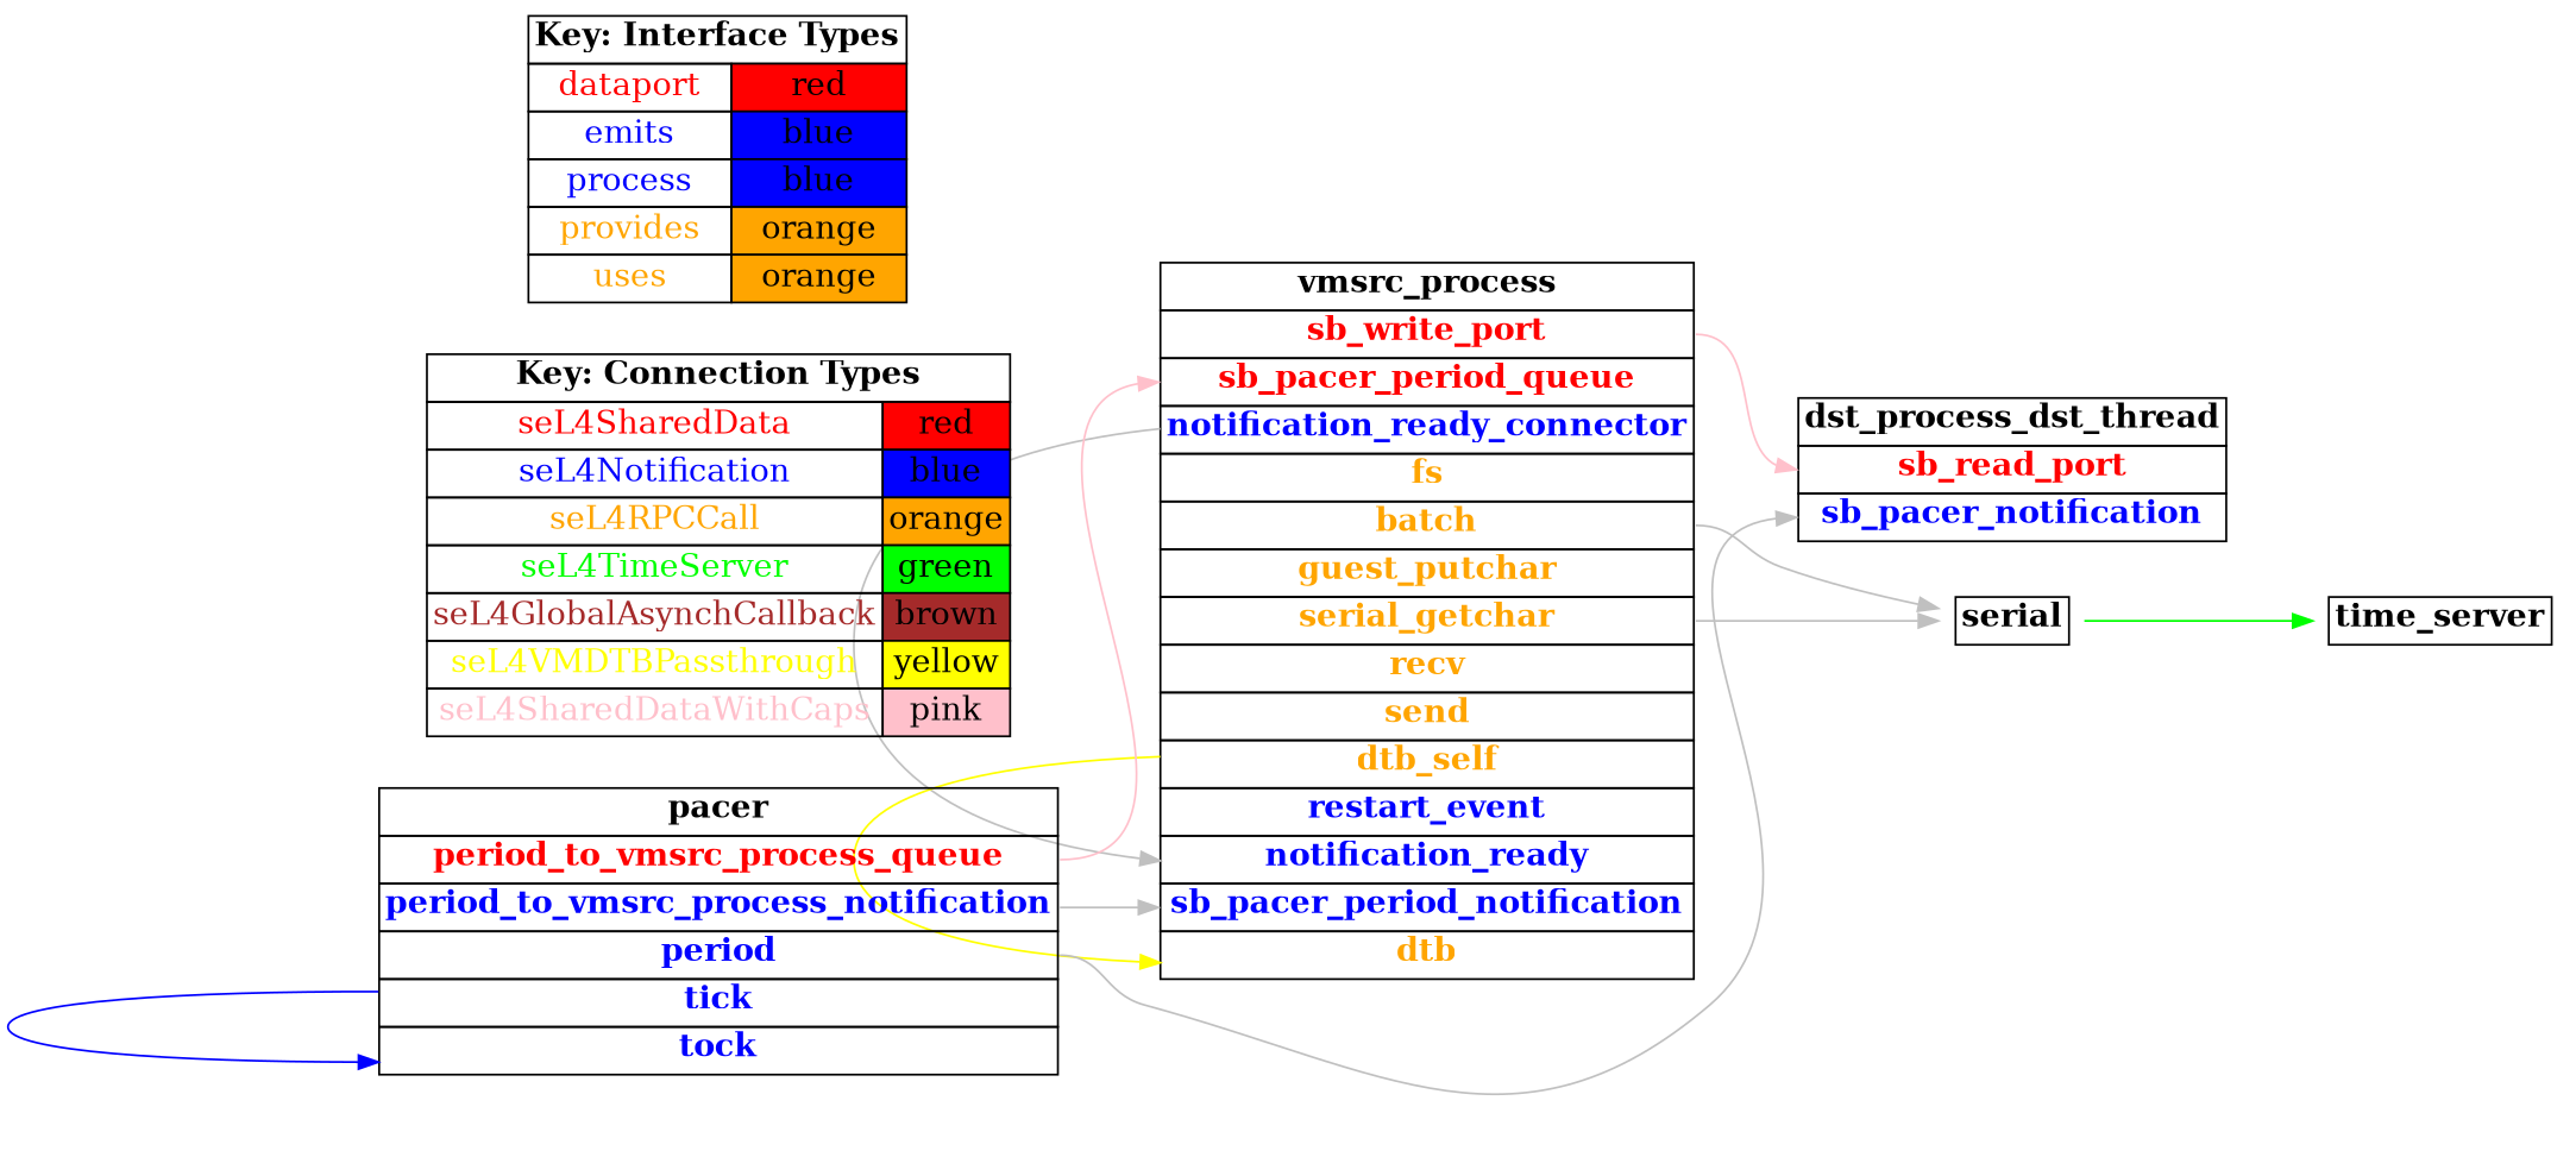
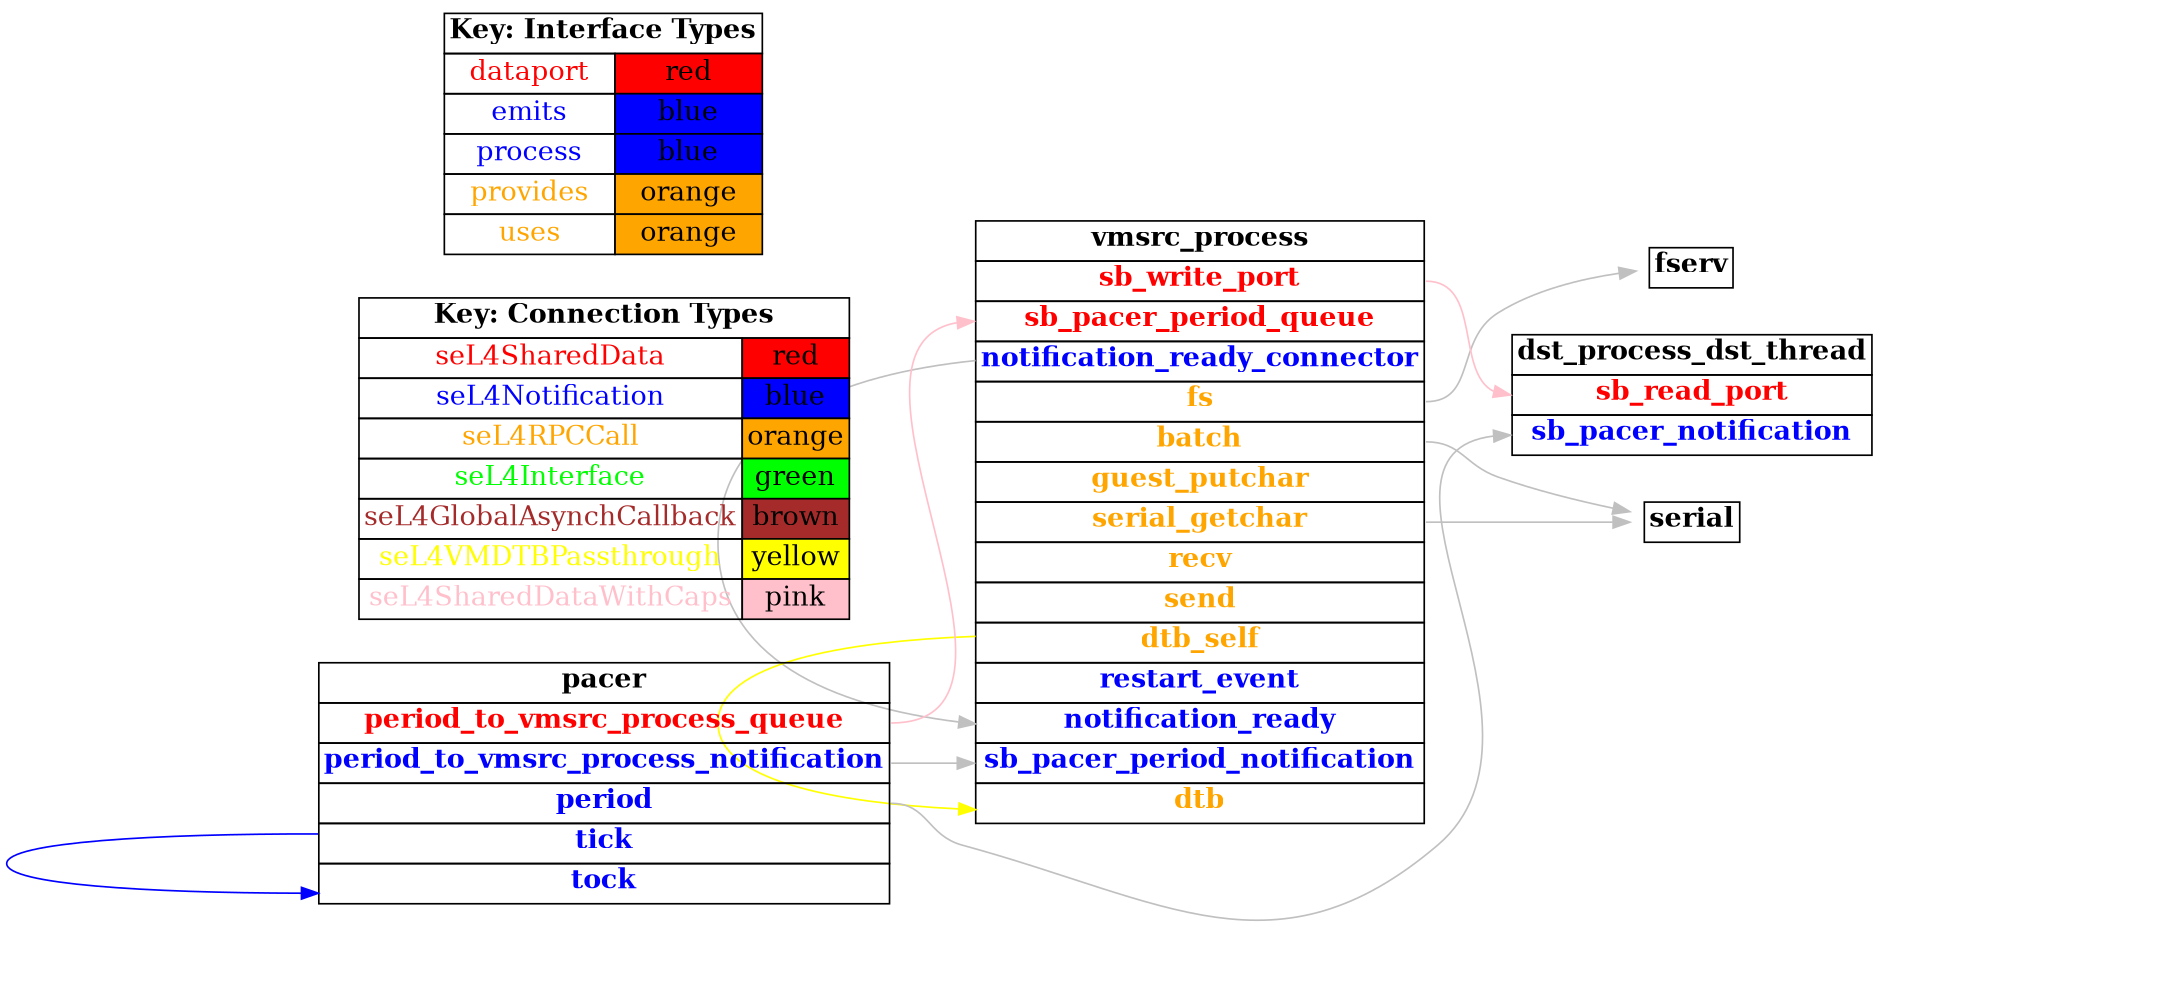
  digraph {
    rankdir=LR
    node [fontsize=16 shape=plaintext]
    edge [color=grey]
    n1 [label=<     <TABLE BORDER="0" CELLBORDER="1" CELLSPACING="0">       <TR><TD><B>vmsrc_process</B></TD></TR>       <TR><TD PORT="sb_write_port"><FONT COLOR="red"><B>sb_write_port</B></FONT></TD></TR>       <TR><TD PORT="sb_pacer_period_queue"><FONT COLOR="red"><B>sb_pacer_period_queue</B></FONT></TD></TR>       <TR><TD PORT="notification_ready_connector"><FONT COLOR="blue"><B>notification_ready_connector</B></FONT></TD></TR>       <TR><TD PORT="fs"><FONT COLOR="orange"><B>fs</B></FONT></TD></TR>       <TR><TD PORT="batch"><FONT COLOR="orange"><B>batch</B></FONT></TD></TR>       <TR><TD PORT="guest_putchar"><FONT COLOR="orange"><B>guest_putchar</B></FONT></TD></TR>       <TR><TD PORT="serial_getchar"><FONT COLOR="orange"><B>serial_getchar</B></FONT></TD></TR>       <TR><TD PORT="recv"><FONT COLOR="orange"><B>recv</B></FONT></TD></TR>       <TR><TD PORT="send"><FONT COLOR="orange"><B>send</B></FONT></TD></TR>       <TR><TD PORT="dtb_self"><FONT COLOR="orange"><B>dtb_self</B></FONT></TD></TR>       <TR><TD PORT="restart_event"><FONT COLOR="blue"><B>restart_event</B></FONT></TD></TR>       <TR><TD PORT="notification_ready"><FONT COLOR="blue"><B>notification_ready</B></FONT></TD></TR>       <TR><TD PORT="sb_pacer_period_notification"><FONT COLOR="blue"><B>sb_pacer_period_notification</B></FONT></TD></TR>       <TR><TD PORT="dtb"><FONT COLOR="orange"><B>dtb</B></FONT></TD></TR>"     </TABLE>   >]
+   n2 [label=<     <TABLE BORDER="0" CELLBORDER="1" CELLSPACING="0">       <TR><TD><B>fserv</B></TD></TR>"     </TABLE>   >]
    n3 [label=<     <TABLE BORDER="0" CELLBORDER="1" CELLSPACING="0">       <TR><TD><B>serial</B></TD></TR>"     </TABLE>   >]
    n4 [label=<     <TABLE BORDER="0" CELLBORDER="1" CELLSPACING="0">       <TR><TD><B>dst_process_dst_thread</B></TD></TR>       <TR><TD PORT="sb_read_port"><FONT COLOR="red"><B>sb_read_port</B></FONT></TD></TR>       <TR><TD PORT="sb_pacer_notification"><FONT COLOR="blue"><B>sb_pacer_notification</B></FONT></TD></TR>"     </TABLE>   >]
-   n5 [label=<     <TABLE BORDER="0" CELLBORDER="1" CELLSPACING="0">       <TR><TD><B>time_server</B></TD></TR>"     </TABLE>   >]
    n6 [label=<     <TABLE BORDER="0" CELLBORDER="1" CELLSPACING="0">       <TR><TD><B>pacer</B></TD></TR>       <TR><TD PORT="period_to_vmsrc_process_queue"><FONT COLOR="red"><B>period_to_vmsrc_process_queue</B></FONT></TD></TR>       <TR><TD PORT="period_to_vmsrc_process_notification"><FONT COLOR="blue"><B>period_to_vmsrc_process_notification</B></FONT></TD></TR>       <TR><TD PORT="period"><FONT COLOR="blue"><B>period</B></FONT></TD></TR>       <TR><TD PORT="tick"><FONT COLOR="blue"><B>tick</B></FONT></TD></TR>       <TR><TD PORT="tock"><FONT COLOR="blue"><B>tock</B></FONT></TD></TR>"     </TABLE>   >]
-   n7 [label=<    <TABLE BORDER="0" CELLBORDER="1" CELLSPACING="0">      <TR><TD COLSPAN="2"><B>Key: Connection Types</B></TD></TR>      <TR><TD><FONT COLOR="red">seL4SharedData</FONT></TD><TD BGCOLOR="red">red</TD></TR>      <TR><TD><FONT COLOR="blue">seL4Notification</FONT></TD><TD BGCOLOR="blue">blue</TD></TR>      <TR><TD><FONT COLOR="orange">seL4RPCCall</FONT></TD><TD BGCOLOR="orange">orange</TD></TR>      <TR><TD><FONT COLOR="green">seL4TimeServer</FONT></TD><TD BGCOLOR="green">green</TD></TR>      <TR><TD><FONT COLOR="brown">seL4GlobalAsynchCallback</FONT></TD><TD BGCOLOR="brown">brown</TD></TR>      <TR><TD><FONT COLOR="yellow">seL4VMDTBPassthrough</FONT></TD><TD BGCOLOR="yellow">yellow</TD></TR>      <TR><TD><FONT COLOR="pink">seL4SharedDataWithCaps</FONT></TD><TD BGCOLOR="pink">pink</TD></TR>    </TABLE>   >]
+   n7 [label=<    <TABLE BORDER="0" CELLBORDER="1" CELLSPACING="0">      <TR><TD COLSPAN="2"><B>Key: Connection Types</B></TD></TR>      <TR><TD><FONT COLOR="red">seL4SharedData</FONT></TD><TD BGCOLOR="red">red</TD></TR>      <TR><TD><FONT COLOR="blue">seL4Notification</FONT></TD><TD BGCOLOR="blue">blue</TD></TR>      <TR><TD><FONT COLOR="orange">seL4RPCCall</FONT></TD><TD BGCOLOR="orange">orange</TD></TR>      <TR><TD><FONT COLOR="green">seL4Interface</FONT></TD><TD BGCOLOR="green">green</TD></TR>      <TR><TD><FONT COLOR="brown">seL4GlobalAsynchCallback</FONT></TD><TD BGCOLOR="brown">brown</TD></TR>      <TR><TD><FONT COLOR="yellow">seL4VMDTBPassthrough</FONT></TD><TD BGCOLOR="yellow">yellow</TD></TR>      <TR><TD><FONT COLOR="pink">seL4SharedDataWithCaps</FONT></TD><TD BGCOLOR="pink">pink</TD></TR>    </TABLE>   >]
    n8 [label=<    <TABLE BORDER="0" CELLBORDER="1" CELLSPACING="0">      <TR><TD COLSPAN="2"><B>Key: Interface Types</B></TD></TR>      <TR><TD><FONT COLOR="red">dataport</FONT></TD><TD BGCOLOR="red">red</TD></TR>      <TR><TD><FONT COLOR="blue">emits</FONT></TD><TD BGCOLOR="blue">blue</TD></TR>      <TR><TD><FONT COLOR="blue">process</FONT></TD><TD BGCOLOR="blue">blue</TD></TR>      <TR><TD><FONT COLOR="orange">provides</FONT></TD><TD BGCOLOR="orange">orange</TD></TR>      <TR><TD><FONT COLOR="orange">uses</FONT></TD><TD BGCOLOR="orange">orange</TD></TR>    </TABLE>   >]
    n1 -> n1 [headport=notification_ready tailport=notification_ready_connector]
    n1 -> n1 [color=yellow headport=dtb tailport=dtb_self]
+   n1 -> n2 [headport=fs_ctrl tailport=fs]
    n1 -> n3 [headport=processed_batch tailport=batch]
    n1 -> n3 [headport=getchar tailport=serial_getchar]
    n1 -> n4 [color=pink headport=sb_read_port tailport=sb_write_port]
-   n3 -> n5 [color=green headport=the_timer tailport=timeout]
    n6 -> n1 [headport=sb_pacer_period_notification tailport=period_to_vmsrc_process_notification]
    n6 -> n1 [color=pink headport=sb_pacer_period_queue tailport=period_to_vmsrc_process_queue]
    n6 -> n4 [headport=sb_pacer_notification tailport=period]
    n6 -> n6 [color=blue headport=tock tailport=tick]
  }
